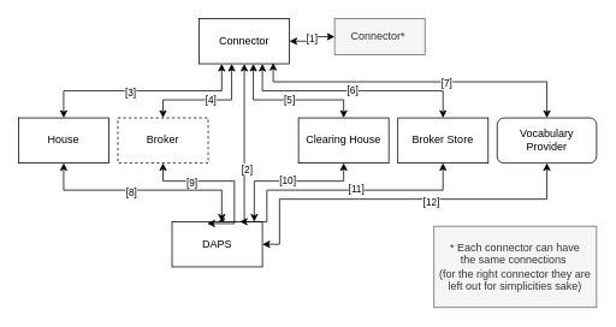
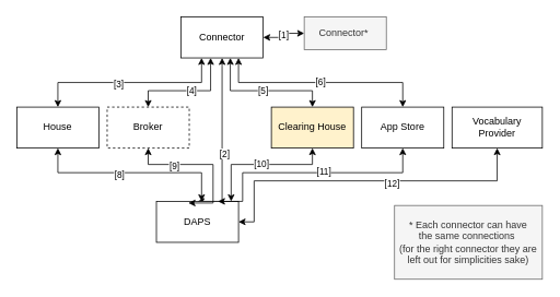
  <mxCell id="0" />
  <mxCell id="1" parent="0" />
  <mxCell id="2" value="* Each connector can have&lt;br&gt;the same connections&amp;nbsp;&lt;br&gt;(for the right connector they are&lt;br&gt;left out for simplicities sake)" style="text;html=1;align=center;verticalAlign=middle;whiteSpace=wrap;rounded=0;strokeColor=#666666;fillColor=#f5f5f5;fontColor=#333333;" parent="1" vertex="1"><mxGeometry x="480" y="250" width="180" height="90" as="geometry" /></mxCell>
  <mxCell id="3" value="[1]" style="edgeStyle=orthogonalEdgeStyle;rounded=0;orthogonalLoop=1;jettySize=auto;html=1;entryX=0;entryY=0.5;entryDx=0;entryDy=0;startArrow=classic;startFill=1;" parent="1" source="8" target="25" edge="1"><mxGeometry relative="1" as="geometry" /></mxCell>
  <mxCell id="4" style="edgeStyle=orthogonalEdgeStyle;rounded=0;orthogonalLoop=1;jettySize=auto;html=1;entryX=0.5;entryY=0;entryDx=0;entryDy=0;startArrow=classic;startFill=1;exitX=0.5;exitY=1;exitDx=0;exitDy=0;" parent="1" source="8" target="9" edge="1"><mxGeometry relative="1" as="geometry"><Array as="points"><mxPoint x="270" y="80" /><mxPoint x="270" y="80" /></Array></mxGeometry></mxCell>
  <mxCell id="5" value="[2]" style="edgeLabel;html=1;align=center;verticalAlign=middle;resizable=0;points=[];" parent="4" vertex="1" connectable="0"><mxGeometry x="0.129" y="2" relative="1" as="geometry"><mxPoint as="offset" /></mxGeometry></mxCell>
  <mxCell id="6" value="[5]" style="edgeStyle=orthogonalEdgeStyle;rounded=0;orthogonalLoop=1;jettySize=auto;html=1;startArrow=classic;startFill=1;" parent="1" source="8" target="19" edge="1"><mxGeometry relative="1" as="geometry"><Array as="points"><mxPoint x="280" y="110" /><mxPoint x="380" y="110" /></Array></mxGeometry></mxCell>
  <mxCell id="7" value="[6]" style="edgeStyle=orthogonalEdgeStyle;rounded=0;orthogonalLoop=1;jettySize=auto;html=1;startArrow=classic;startFill=1;" parent="1" source="8" target="12" edge="1"><mxGeometry relative="1" as="geometry"><Array as="points"><mxPoint x="290" y="100" /><mxPoint x="490" y="100" /></Array></mxGeometry></mxCell>
  <mxCell id="8" value="Connector" style="rounded=0;whiteSpace=wrap;html=1;" parent="1" vertex="1"><mxGeometry x="220" y="20" width="100" height="50" as="geometry" /></mxCell>
  <mxCell id="9" value="DAPS" style="rounded=0;whiteSpace=wrap;html=1;" parent="1" vertex="1"><mxGeometry x="190" y="245" width="100" height="50" as="geometry" /></mxCell>
  <mxCell id="10" style="edgeStyle=orthogonalEdgeStyle;rounded=0;orthogonalLoop=1;jettySize=auto;html=1;entryX=0.75;entryY=0;entryDx=0;entryDy=0;startArrow=classic;startFill=1;" parent="1" source="12" target="9" edge="1"><mxGeometry relative="1" as="geometry"><Array as="points"><mxPoint x="490" y="210" /><mxPoint x="295" y="210" /></Array></mxGeometry></mxCell>
  <mxCell id="11" value="[11]" style="edgeLabel;html=1;align=center;verticalAlign=middle;resizable=0;points=[];" parent="10" vertex="1" connectable="0"><mxGeometry x="-0.122" y="-2" relative="1" as="geometry"><mxPoint as="offset" /></mxGeometry></mxCell>
- <mxCell id="12" value="Broker Store" style="rounded=0;whiteSpace=wrap;html=1;" parent="1" vertex="1"><mxGeometry x="440" y="130" width="100" height="50" as="geometry" /></mxCell>
+ <mxCell id="12" value="App Store" style="rounded=0;whiteSpace=wrap;html=1;" parent="1" vertex="1"><mxGeometry x="440" y="130" width="100" height="50" as="geometry" /></mxCell>
  <mxCell id="13" style="edgeStyle=orthogonalEdgeStyle;rounded=0;orthogonalLoop=1;jettySize=auto;html=1;entryX=0.25;entryY=1;entryDx=0;entryDy=0;startArrow=classic;startFill=1;" parent="1" source="17" target="8" edge="1"><mxGeometry relative="1" as="geometry"><Array as="points"><mxPoint x="70" y="100" /><mxPoint x="245" y="100" /></Array></mxGeometry></mxCell>
  <mxCell id="14" value="[3]" style="edgeLabel;html=1;align=center;verticalAlign=middle;resizable=0;points=[];" parent="13" vertex="1" connectable="0"><mxGeometry x="-0.123" y="-1" relative="1" as="geometry"><mxPoint as="offset" /></mxGeometry></mxCell>
  <mxCell id="15" style="edgeStyle=orthogonalEdgeStyle;rounded=0;orthogonalLoop=1;jettySize=auto;html=1;startArrow=classic;startFill=1;" parent="1" source="17" target="9" edge="1"><mxGeometry relative="1" as="geometry"><Array as="points"><mxPoint x="70" y="210" /><mxPoint x="245" y="210" /></Array></mxGeometry></mxCell>
  <mxCell id="16" value="[8]" style="edgeLabel;html=1;align=center;verticalAlign=middle;resizable=0;points=[];" parent="15" vertex="1" connectable="0"><mxGeometry x="-0.132" y="-2" relative="1" as="geometry"><mxPoint as="offset" /></mxGeometry></mxCell>
  <mxCell id="17" value="House" style="rounded=0;whiteSpace=wrap;html=1;" parent="1" vertex="1"><mxGeometry x="20" y="130" width="100" height="50" as="geometry" /></mxCell>
  <mxCell id="18" value="[10]" style="edgeStyle=orthogonalEdgeStyle;rounded=0;orthogonalLoop=1;jettySize=auto;html=1;startArrow=classic;startFill=1;" parent="1" source="19" target="9" edge="1"><mxGeometry relative="1" as="geometry"><Array as="points"><mxPoint x="380" y="200" /><mxPoint x="281" y="200" /></Array></mxGeometry></mxCell>
- <mxCell id="19" value="Clearing House" style="rounded=0;whiteSpace=wrap;html=1;" parent="1" vertex="1"><mxGeometry x="330" y="130" width="100" height="50" as="geometry" /></mxCell>
- <mxCell id="20" style="edgeStyle=orthogonalEdgeStyle;rounded=0;orthogonalLoop=1;jettySize=auto;html=1;entryX=0.82;entryY=0.98;entryDx=0;entryDy=0;entryPerimeter=0;startArrow=classic;startFill=1;" parent="1" source="24" target="8" edge="1"><mxGeometry relative="1" as="geometry"><Array as="points"><mxPoint x="605" y="90" /><mxPoint x="302" y="90" /></Array></mxGeometry></mxCell>
- <mxCell id="21" value="[7]" style="edgeLabel;html=1;align=center;verticalAlign=middle;resizable=0;points=[];" parent="20" vertex="1" connectable="0"><mxGeometry x="-0.165" y="1" relative="1" as="geometry"><mxPoint as="offset" /></mxGeometry></mxCell>
+ <mxCell id="19" value="Clearing House" style="rounded=0;whiteSpace=wrap;html=1;fillColor=#fff2cc;" parent="1" vertex="1"><mxGeometry x="330" y="130" width="100" height="50" as="geometry" /></mxCell>
  <mxCell id="22" style="edgeStyle=orthogonalEdgeStyle;rounded=0;orthogonalLoop=1;jettySize=auto;html=1;startArrow=classic;startFill=1;" parent="1" source="24" target="9" edge="1"><mxGeometry relative="1" as="geometry"><Array as="points"><mxPoint x="605" y="220" /><mxPoint x="309" y="220" /></Array></mxGeometry></mxCell>
  <mxCell id="23" value="[12]" style="edgeLabel;html=1;align=center;verticalAlign=middle;resizable=0;points=[];" parent="22" vertex="1" connectable="0"><mxGeometry x="-0.163" y="2" relative="1" as="geometry"><mxPoint as="offset" /></mxGeometry></mxCell>
- <mxCell id="24" value="Vocabulary &lt;br&gt;Provider" style="whiteSpace=wrap;html=1;rounded=1;" parent="1" vertex="1"><mxGeometry x="550" y="130" width="110" height="50" as="geometry" /></mxCell>
+ <mxCell id="24" value="Vocabulary &lt;br&gt;Provider" style="rounded=0;whiteSpace=wrap;html=1;" parent="1" vertex="1"><mxGeometry x="550" y="130" width="110" height="50" as="geometry" /></mxCell>
  <mxCell id="25" value="Connector*&amp;nbsp;" style="rounded=0;whiteSpace=wrap;html=1;fillColor=#f5f5f5;strokeColor=#666666;fontColor=#333333;" parent="1" vertex="1"><mxGeometry x="370" y="20" width="100" height="40" as="geometry" /></mxCell>
  <mxCell id="26" style="edgeStyle=orthogonalEdgeStyle;rounded=0;orthogonalLoop=1;jettySize=auto;html=1;entryX=0.36;entryY=1;entryDx=0;entryDy=0;entryPerimeter=0;startArrow=classic;startFill=1;" parent="1" source="31" target="8" edge="1"><mxGeometry relative="1" as="geometry"><Array as="points"><mxPoint x="180" y="110" /><mxPoint x="256" y="110" /></Array></mxGeometry></mxCell>
  <mxCell id="27" value="[4]" style="edgeLabel;html=1;align=center;verticalAlign=middle;resizable=0;points=[];" parent="26" vertex="1" connectable="0"><mxGeometry x="0.059" relative="1" as="geometry"><mxPoint as="offset" /></mxGeometry></mxCell>
  <mxCell id="28" style="edgeStyle=orthogonalEdgeStyle;rounded=0;orthogonalLoop=1;jettySize=auto;html=1;entryX=0.39;entryY=0.04;entryDx=0;entryDy=0;entryPerimeter=0;startArrow=classic;startFill=1;" parent="1" source="31" target="9" edge="1"><mxGeometry relative="1" as="geometry"><Array as="points"><mxPoint x="180" y="200" /><mxPoint x="259" y="200" /></Array></mxGeometry></mxCell>
  <mxCell id="29" value="[2]" style="edgeLabel;html=1;align=center;verticalAlign=middle;resizable=0;points=[];" parent="28" vertex="1" connectable="0"><mxGeometry x="-0.418" y="-1" relative="1" as="geometry"><mxPoint as="offset" /></mxGeometry></mxCell>
  <mxCell id="30" value="[9]" style="edgeLabel;html=1;align=center;verticalAlign=middle;resizable=0;points=[];" parent="28" vertex="1" connectable="0"><mxGeometry x="-0.418" y="-1" relative="1" as="geometry"><mxPoint as="offset" /></mxGeometry></mxCell>
  <mxCell id="31" value="Broker" style="rounded=0;whiteSpace=wrap;html=1;dashed=1;" parent="1" vertex="1"><mxGeometry x="130" y="130" width="100" height="50" as="geometry" /></mxCell>
